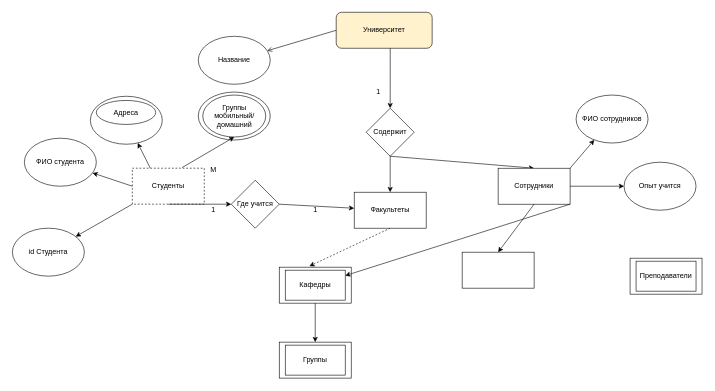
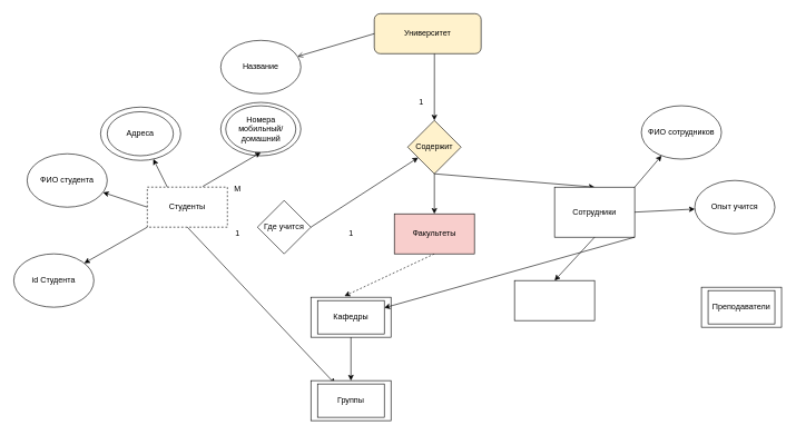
  <mxCell id="0" />
  <mxCell id="1" parent="0" />
  <mxCell id="2" value="Университет" style="rounded=1;whiteSpace=wrap;html=1;fontSize=12;glass=0;strokeWidth=1;shadow=0;fillColor=#fff2cc;" parent="1" vertex="1"><mxGeometry x="560" y="20" width="160" height="60" as="geometry" /></mxCell>
  <mxCell id="3" value="Название" style="ellipse;whiteSpace=wrap;html=1;" vertex="1" parent="1"><mxGeometry x="330" y="60" width="120" height="80" as="geometry" /></mxCell>
  <mxCell id="4" value="" style="endArrow=open;html=1;rounded=0;exitX=0;exitY=0.5;exitDx=0;exitDy=0;" edge="1" parent="1" source="2" target="3"><mxGeometry width="50" height="50" relative="1" as="geometry"><mxPoint x="700" y="120" as="sourcePoint" /><mxPoint x="590" y="130" as="targetPoint" /></mxGeometry></mxCell>
  <mxCell id="5" value="" style="endArrow=classic;html=1;rounded=0;exitX=0.563;exitY=1;exitDx=0;exitDy=0;exitPerimeter=0;entryX=0.5;entryY=0;entryDx=0;entryDy=0;" edge="1" parent="1" source="2" target="6"><mxGeometry width="50" height="50" relative="1" as="geometry"><mxPoint x="640" y="200" as="sourcePoint" /><mxPoint x="650" y="210" as="targetPoint" /></mxGeometry></mxCell>
- <mxCell id="6" value="Содержит" style="rhombus;whiteSpace=wrap;html=1;" vertex="1" parent="1"><mxGeometry x="610" y="180" width="80" height="80" as="geometry" /></mxCell>
+ <mxCell id="6" value="Содержит" style="rhombus;whiteSpace=wrap;html=1;fillColor=#fff2cc;" vertex="1" parent="1"><mxGeometry x="610" y="180" width="80" height="80" as="geometry" /></mxCell>
  <mxCell id="7" value="" style="endArrow=classic;html=1;rounded=0;exitX=0.5;exitY=1;exitDx=0;exitDy=0;entryX=0.5;entryY=0;entryDx=0;entryDy=0;" edge="1" parent="1" source="6" target="9"><mxGeometry width="50" height="50" relative="1" as="geometry"><mxPoint x="650" y="320" as="sourcePoint" /><mxPoint x="470" y="300" as="targetPoint" /></mxGeometry></mxCell>
  <mxCell id="8" value="" style="endArrow=classic;html=1;rounded=0;exitX=0.5;exitY=1;exitDx=0;exitDy=0;entryX=0.403;entryY=-0.134;entryDx=0;entryDy=0;entryPerimeter=0;dashed=1;" edge="1" parent="1" source="9" target="17"><mxGeometry width="50" height="50" relative="1" as="geometry"><mxPoint x="458.84" y="379.04" as="sourcePoint" /><mxPoint x="350" y="440" as="targetPoint" /></mxGeometry></mxCell>
- <mxCell id="9" value="Факультеты" style="rounded=0;whiteSpace=wrap;html=1;" vertex="1" parent="1"><mxGeometry x="590" y="320" width="120" height="60" as="geometry" /></mxCell>
+ <mxCell id="9" value="Факультеты" style="rounded=0;whiteSpace=wrap;html=1;fillColor=#f8cecc;" vertex="1" parent="1"><mxGeometry x="590" y="320" width="120" height="60" as="geometry" /></mxCell>
  <mxCell id="10" value="1" style="text;html=1;align=center;verticalAlign=middle;resizable=0;points=[];autosize=1;strokeColor=none;fillColor=none;" vertex="1" parent="1"><mxGeometry x="615" y="138" width="30" height="30" as="geometry" /></mxCell>
  <mxCell id="11" value="М" style="text;html=1;align=center;verticalAlign=middle;resizable=0;points=[];autosize=1;strokeColor=none;fillColor=none;" vertex="1" parent="1"><mxGeometry x="340" y="268" width="30" height="30" as="geometry" /></mxCell>
  <mxCell id="12" value="" style="endArrow=classic;html=1;rounded=0;exitX=0.5;exitY=1;exitDx=0;exitDy=0;entryX=0.5;entryY=0;entryDx=0;entryDy=0;" edge="1" parent="1" source="6" target="13"><mxGeometry width="50" height="50" relative="1" as="geometry"><mxPoint x="670" y="220" as="sourcePoint" /><mxPoint x="650" y="330" as="targetPoint" /></mxGeometry></mxCell>
- <mxCell id="13" value="Сотрудники" style="rounded=0;whiteSpace=wrap;html=1;" vertex="1" parent="1"><mxGeometry x="830" y="280" width="120" height="60" as="geometry" /></mxCell>
+ <mxCell id="13" value="Сотрудники" style="rounded=0;whiteSpace=wrap;html=1;" vertex="1" parent="1"><mxGeometry x="830" y="280" width="120" height="75" as="geometry" /></mxCell>
  <mxCell id="14" value="Студенты" style="rounded=0;whiteSpace=wrap;html=1;dashed=1;" vertex="1" parent="1"><mxGeometry x="220" y="280" width="120" height="60" as="geometry" /></mxCell>
- <mxCell id="15" value="" style="endArrow=classic;html=1;rounded=0;exitX=0.5;exitY=1;exitDx=0;exitDy=0;entryX=0;entryY=0.5;entryDx=0;entryDy=0;" edge="1" parent="1" source="14" target="21"><mxGeometry width="50" height="50" relative="1" as="geometry"><mxPoint x="810" y="490" as="sourcePoint" /><mxPoint x="440" y="380" as="targetPoint" /></mxGeometry></mxCell>
+ <mxCell id="15" value="" style="endArrow=classic;html=1;rounded=0;exitX=0.5;exitY=1;exitDx=0;exitDy=0;" edge="1" parent="1" source="14" target="20"><mxGeometry width="50" height="50" relative="1" as="geometry"><mxPoint x="810" y="490" as="sourcePoint" /><mxPoint x="440" y="380" as="targetPoint" /></mxGeometry></mxCell>
  <mxCell id="16" value="" style="rounded=0;whiteSpace=wrap;html=1;" vertex="1" parent="1"><mxGeometry x="465" y="445" width="120" height="60" as="geometry" /></mxCell>
  <mxCell id="17" value="Кафедры" style="rounded=0;whiteSpace=wrap;html=1;" vertex="1" parent="1"><mxGeometry x="475" y="450" width="100" height="50" as="geometry" /></mxCell>
  <mxCell id="18" value="" style="endArrow=classic;html=1;rounded=0;exitX=0.5;exitY=1;exitDx=0;exitDy=0;entryX=0.5;entryY=0;entryDx=0;entryDy=0;" edge="1" parent="1" source="16" target="19"><mxGeometry width="50" height="50" relative="1" as="geometry"><mxPoint x="630" y="450" as="sourcePoint" /><mxPoint x="525" y="580" as="targetPoint" /></mxGeometry></mxCell>
  <mxCell id="19" value="" style="rounded=0;whiteSpace=wrap;html=1;" vertex="1" parent="1"><mxGeometry x="465" y="570" width="120" height="60" as="geometry" /></mxCell>
  <mxCell id="20" value="Группы" style="rounded=0;whiteSpace=wrap;html=1;" vertex="1" parent="1"><mxGeometry x="475" y="575" width="100" height="50" as="geometry" /></mxCell>
  <mxCell id="21" value="Где учится" style="rhombus;whiteSpace=wrap;html=1;" vertex="1" parent="1"><mxGeometry x="385" y="300" width="80" height="80" as="geometry" /></mxCell>
- <mxCell id="22" value="" style="endArrow=classic;html=1;rounded=0;exitX=1;exitY=0.5;exitDx=0;exitDy=0;" edge="1" parent="1" source="21" target="9"><mxGeometry width="50" height="50" relative="1" as="geometry"><mxPoint x="640" y="350" as="sourcePoint" /><mxPoint x="690" y="300" as="targetPoint" /></mxGeometry></mxCell>
+ <mxCell id="22" value="" style="endArrow=classic;html=1;rounded=0;exitX=1;exitY=0.5;exitDx=0;exitDy=0;" edge="1" parent="1" source="21" target="6"><mxGeometry width="50" height="50" relative="1" as="geometry"><mxPoint x="640" y="350" as="sourcePoint" /><mxPoint x="690" y="300" as="targetPoint" /></mxGeometry></mxCell>
  <mxCell id="23" value="" style="endArrow=classic;html=1;rounded=0;exitX=0;exitY=1;exitDx=0;exitDy=0;" edge="1" parent="1" source="14" target="24"><mxGeometry width="50" height="50" relative="1" as="geometry"><mxPoint x="540" y="350" as="sourcePoint" /><mxPoint x="170" y="260" as="targetPoint" /></mxGeometry></mxCell>
  <mxCell id="24" value="id Студента" style="ellipse;whiteSpace=wrap;html=1;" vertex="1" parent="1"><mxGeometry x="20" y="380" width="120" height="80" as="geometry" /></mxCell>
  <mxCell id="25" value="1" style="text;html=1;align=center;verticalAlign=middle;resizable=0;points=[];autosize=1;strokeColor=none;fillColor=none;" vertex="1" parent="1"><mxGeometry x="340" y="335" width="30" height="30" as="geometry" /></mxCell>
  <mxCell id="26" value="1" style="text;html=1;align=center;verticalAlign=middle;resizable=0;points=[];autosize=1;strokeColor=none;fillColor=none;" vertex="1" parent="1"><mxGeometry x="510" y="335" width="30" height="30" as="geometry" /></mxCell>
  <mxCell id="27" value="" style="endArrow=classic;html=1;rounded=0;exitX=0;exitY=0.5;exitDx=0;exitDy=0;" edge="1" parent="1" source="14" target="28"><mxGeometry width="50" height="50" relative="1" as="geometry"><mxPoint x="430" y="350" as="sourcePoint" /><mxPoint x="110" y="280" as="targetPoint" /></mxGeometry></mxCell>
  <mxCell id="28" value="ФИО студента" style="ellipse;whiteSpace=wrap;html=1;" vertex="1" parent="1"><mxGeometry x="40" y="230" width="120" height="80" as="geometry" /></mxCell>
  <mxCell id="29" value="" style="endArrow=classic;html=1;rounded=0;exitX=0.5;exitY=1;exitDx=0;exitDy=0;entryX=0.5;entryY=0;entryDx=0;entryDy=0;" edge="1" parent="1" source="13" target="30"><mxGeometry width="50" height="50" relative="1" as="geometry"><mxPoint x="830" y="420" as="sourcePoint" /><mxPoint x="880" y="340" as="targetPoint" /></mxGeometry></mxCell>
  <mxCell id="30" value="" style="rounded=0;whiteSpace=wrap;html=1;" vertex="1" parent="1"><mxGeometry x="770" y="420" width="120" height="60" as="geometry" /></mxCell>
  <mxCell id="31" value="" style="endArrow=classic;html=1;rounded=0;exitX=1;exitY=1;exitDx=0;exitDy=0;" edge="1" parent="1" source="13" target="17"><mxGeometry width="50" height="50" relative="1" as="geometry"><mxPoint x="820" y="350" as="sourcePoint" /><mxPoint x="1120" y="430" as="targetPoint" /></mxGeometry></mxCell>
  <mxCell id="32" value="" style="endArrow=classic;html=1;rounded=0;exitX=0.25;exitY=0;exitDx=0;exitDy=0;" edge="1" parent="1" source="14" target="33"><mxGeometry width="50" height="50" relative="1" as="geometry"><mxPoint x="400" y="250" as="sourcePoint" /><mxPoint x="210" y="200" as="targetPoint" /></mxGeometry></mxCell>
  <mxCell id="33" value="" style="ellipse;whiteSpace=wrap;html=1;" vertex="1" parent="1"><mxGeometry x="150" y="160" width="120" height="80" as="geometry" /></mxCell>
- <mxCell id="34" value="Адреса" style="ellipse;whiteSpace=wrap;html=1;" vertex="1" parent="1"><mxGeometry x="160" y="167" width="99" height="40" as="geometry" /></mxCell>
+ <mxCell id="34" value="Адреса" style="ellipse;whiteSpace=wrap;html=1;" vertex="1" parent="1"><mxGeometry x="160" y="167" width="99" height="66" as="geometry" /></mxCell>
  <mxCell id="35" value="" style="ellipse;whiteSpace=wrap;html=1;" vertex="1" parent="1"><mxGeometry x="330" y="153" width="120" height="80" as="geometry" /></mxCell>
- <mxCell id="36" value="Группы мобильный/домашний" style="ellipse;whiteSpace=wrap;html=1;" vertex="1" parent="1"><mxGeometry x="337.5" y="158" width="105" height="70" as="geometry" /></mxCell>
+ <mxCell id="36" value="Номера мобильный/домашний" style="ellipse;whiteSpace=wrap;html=1;" vertex="1" parent="1"><mxGeometry x="337.5" y="158" width="105" height="70" as="geometry" /></mxCell>
  <mxCell id="37" value="" style="endArrow=classic;html=1;rounded=0;exitX=0.692;exitY=-0.017;exitDx=0;exitDy=0;exitPerimeter=0;entryX=0.5;entryY=1;entryDx=0;entryDy=0;" edge="1" parent="1" source="14" target="36"><mxGeometry width="50" height="50" relative="1" as="geometry"><mxPoint x="400" y="250" as="sourcePoint" /><mxPoint x="450" y="200" as="targetPoint" /></mxGeometry></mxCell>
  <mxCell id="38" value="" style="rounded=0;whiteSpace=wrap;html=1;" vertex="1" parent="1"><mxGeometry x="1050" y="430" width="120" height="60" as="geometry" /></mxCell>
  <mxCell id="39" value="Преподаватели" style="rounded=0;whiteSpace=wrap;html=1;" vertex="1" parent="1"><mxGeometry x="1060" y="435" width="100" height="50" as="geometry" /></mxCell>
  <mxCell id="40" value="" style="endArrow=classic;html=1;rounded=0;exitX=1;exitY=0;exitDx=0;exitDy=0;" edge="1" parent="1" source="13" target="41"><mxGeometry width="50" height="50" relative="1" as="geometry"><mxPoint x="750" y="250" as="sourcePoint" /><mxPoint x="1070" y="230" as="targetPoint" /></mxGeometry></mxCell>
  <mxCell id="41" value="ФИО сотрудников" style="ellipse;whiteSpace=wrap;html=1;" vertex="1" parent="1"><mxGeometry x="960" y="158" width="120" height="80" as="geometry" /></mxCell>
  <mxCell id="42" value="" style="endArrow=classic;html=1;rounded=0;exitX=1;exitY=0.5;exitDx=0;exitDy=0;" edge="1" parent="1" source="13" target="43"><mxGeometry width="50" height="50" relative="1" as="geometry"><mxPoint x="960" y="310" as="sourcePoint" /><mxPoint x="1030" y="310" as="targetPoint" /></mxGeometry></mxCell>
  <mxCell id="43" value="Опыт учится" style="ellipse;whiteSpace=wrap;html=1;" vertex="1" parent="1"><mxGeometry x="1040" y="270" width="120" height="80" as="geometry" /></mxCell>
